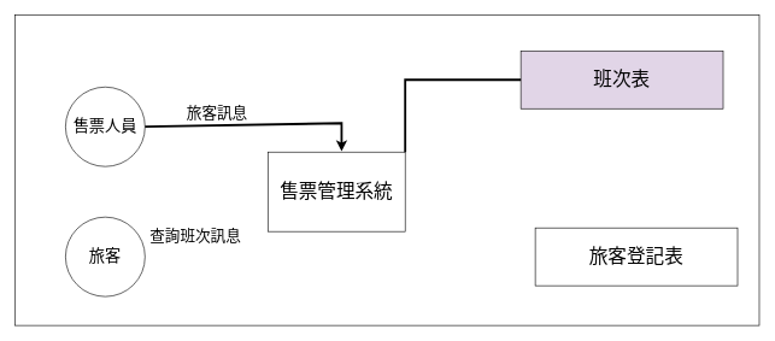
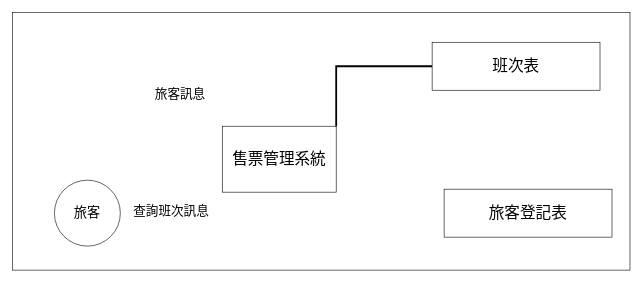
  <mxCell id="0" />
  <mxCell id="1" parent="0" />
  <mxCell id="2" value="" style="rounded=0;whiteSpace=wrap;html=1;" vertex="1" parent="1"><mxGeometry x="20" y="20" width="1030" height="430" as="geometry" /></mxCell>
  <mxCell id="3" value="&lt;font style=&quot;font-size: 26px;&quot;&gt;售票管理系統&lt;/font&gt;" style="rounded=0;whiteSpace=wrap;html=1;" vertex="1" parent="1"><mxGeometry x="370" y="210" width="190" height="110" as="geometry" /></mxCell>
- <mxCell id="4" value="&lt;font style=&quot;font-size: 22px;&quot;&gt;售票人員&lt;/font&gt;" style="ellipse;whiteSpace=wrap;html=1;aspect=fixed;" vertex="1" parent="1"><mxGeometry x="90" y="120" width="110" height="110" as="geometry" /></mxCell>
  <mxCell id="5" value="&lt;font style=&quot;font-size: 22px;&quot;&gt;旅客&lt;/font&gt;" style="ellipse;whiteSpace=wrap;html=1;aspect=fixed;" vertex="1" parent="1"><mxGeometry x="90" y="300" width="110" height="110" as="geometry" /></mxCell>
- <mxCell id="6" value="&lt;font style=&quot;font-size: 26px;&quot;&gt;班次表&lt;br&gt;&lt;/font&gt;" style="rounded=0;whiteSpace=wrap;html=1;fillColor=#e1d5e7;" vertex="1" parent="1"><mxGeometry x="720" y="70" width="280" height="80" as="geometry" /></mxCell>
+ <mxCell id="6" value="&lt;font style=&quot;font-size: 26px;&quot;&gt;班次表&lt;br&gt;&lt;/font&gt;" style="rounded=0;whiteSpace=wrap;html=1;" vertex="1" parent="1"><mxGeometry x="720" y="70" width="280" height="80" as="geometry" /></mxCell>
  <mxCell id="7" value="&lt;font style=&quot;font-size: 26px;&quot;&gt;旅客登記表&lt;br&gt;&lt;/font&gt;" style="rounded=0;whiteSpace=wrap;html=1;" vertex="1" parent="1"><mxGeometry x="740" y="315" width="280" height="80" as="geometry" /></mxCell>
  <mxCell id="8" value="" style="endArrow=none;html=1;rounded=0;exitX=1;exitY=0;exitDx=0;exitDy=0;entryX=0;entryY=0.5;entryDx=0;entryDy=0;strokeWidth=3;" edge="1" parent="1" source="3" target="6"><mxGeometry width="50" height="50" relative="1" as="geometry"><mxPoint x="570" y="130" as="sourcePoint" /><mxPoint x="620" y="80" as="targetPoint" /><Array as="points"><mxPoint x="560" y="110" /></Array></mxGeometry></mxCell>
- <mxCell id="9" value="" style="endArrow=classic;html=1;rounded=0;exitX=1;exitY=0.5;exitDx=0;exitDy=0;entryX=0.537;entryY=-0.009;entryDx=0;entryDy=0;entryPerimeter=0;strokeWidth=3;" edge="1" parent="1" source="4" target="3"><mxGeometry width="50" height="50" relative="1" as="geometry"><mxPoint x="310" y="220" as="sourcePoint" /><mxPoint x="360" y="170" as="targetPoint" /><Array as="points"><mxPoint x="472" y="170" /></Array></mxGeometry></mxCell>
- <mxCell id="10" value="&lt;font style=&quot;font-size: 21px;&quot;&gt;查詢班次訊息&lt;/font&gt;" style="text;html=1;strokeColor=none;fillColor=none;align=center;verticalAlign=middle;whiteSpace=wrap;rounded=0;" vertex="1" parent="1"><mxGeometry x="200" y="310" width="140" height="30" as="geometry" /></mxCell>
+ <mxCell id="10" value="&lt;font style=&quot;font-size: 21px;&quot;&gt;查詢班次訊息&lt;/font&gt;" style="text;html=1;strokeColor=none;fillColor=none;align=center;verticalAlign=middle;whiteSpace=wrap;rounded=0;" vertex="1" parent="1"><mxGeometry x="215" y="335" width="140" height="30" as="geometry" /></mxCell>
  <mxCell id="11" value="&lt;font style=&quot;font-size: 21px;&quot;&gt;旅客訊息&lt;/font&gt;" style="text;html=1;strokeColor=none;fillColor=none;align=center;verticalAlign=middle;whiteSpace=wrap;rounded=0;" vertex="1" parent="1"><mxGeometry x="230" y="140" width="140" height="30" as="geometry" /></mxCell>
